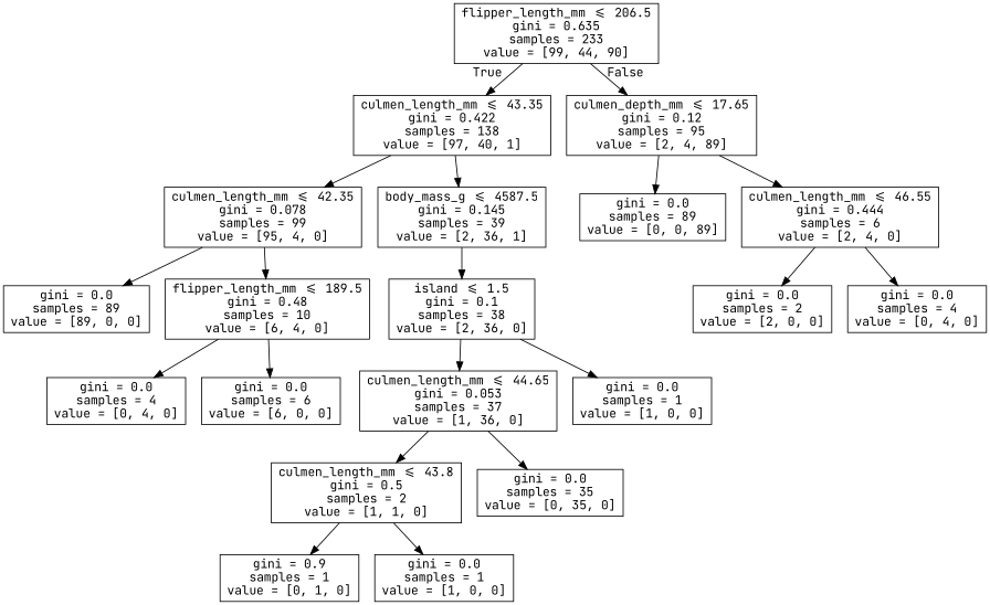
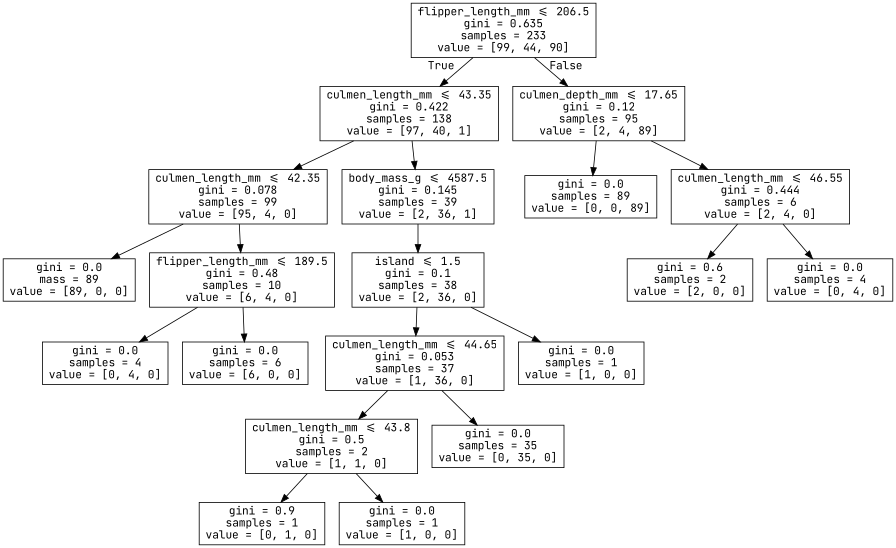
  digraph {
    fontname="JetBrains Mono"
    node [fontname="JetBrains Mono" shape=box]
    edge [fontname="JetBrains Mono"]
    n1 [label="flipper_length_mm <= 206.5\ngini = 0.635\nsamples = 233\nvalue = [99, 44, 90]"]
    n2 [label="culmen_length_mm <= 43.35\ngini = 0.422\nsamples = 138\nvalue = [97, 40, 1]"]
    n3 [label="culmen_depth_mm <= 17.65\ngini = 0.12\nsamples = 95\nvalue = [2, 4, 89]"]
    n4 [label="culmen_length_mm <= 42.35\ngini = 0.078\nsamples = 99\nvalue = [95, 4, 0]"]
    n5 [label="body_mass_g <= 4587.5\ngini = 0.145\nsamples = 39\nvalue = [2, 36, 1]"]
    n6 [label="gini = 0.0\nsamples = 89\nvalue = [0, 0, 89]"]
    n7 [label="culmen_length_mm <= 46.55\ngini = 0.444\nsamples = 6\nvalue = [2, 4, 0]"]
-   n8 [label="gini = 0.0\nsamples = 89\nvalue = [89, 0, 0]"]
+   n8 [label="gini = 0.0\nmass = 89\nvalue = [89, 0, 0]"]
    n9 [label="flipper_length_mm <= 189.5\ngini = 0.48\nsamples = 10\nvalue = [6, 4, 0]"]
    n10 [label="island <= 1.5\ngini = 0.1\nsamples = 38\nvalue = [2, 36, 0]"]
    n11 [label="gini = 0.0\nsamples = 4\nvalue = [0, 4, 0]"]
    n12 [label="gini = 0.0\nsamples = 6\nvalue = [6, 0, 0]"]
    n13 [label="culmen_length_mm <= 44.65\ngini = 0.053\nsamples = 37\nvalue = [1, 36, 0]"]
    n14 [label="gini = 0.0\nsamples = 1\nvalue = [1, 0, 0]"]
    n15 [label="culmen_length_mm <= 43.8\ngini = 0.5\nsamples = 2\nvalue = [1, 1, 0]"]
    n16 [label="gini = 0.0\nsamples = 35\nvalue = [0, 35, 0]"]
    n17 [label="gini = 0.9\nsamples = 1\nvalue = [0, 1, 0]"]
    n18 [label="gini = 0.0\nsamples = 1\nvalue = [1, 0, 0]"]
-   n19 [label="gini = 0.0\nsamples = 2\nvalue = [2, 0, 0]"]
+   n19 [label="gini = 0.6\nsamples = 2\nvalue = [2, 0, 0]"]
    n20 [label="gini = 0.0\nsamples = 4\nvalue = [0, 4, 0]"]
    n1 -> n2 [headlabel=True labelangle=45 labeldistance=2.5]
    n1 -> n3 [headlabel=False labelangle=-45 labeldistance=2.5]
    n2 -> n4
    n2 -> n5
    n3 -> n6
    n3 -> n7
    n4 -> n8
    n4 -> n9
    n5 -> n10
    n7 -> n19
    n7 -> n20
    n9 -> n11
    n9 -> n12
    n10 -> n13
    n10 -> n14
    n13 -> n15
    n13 -> n16
    n15 -> n17
    n15 -> n18
  }
